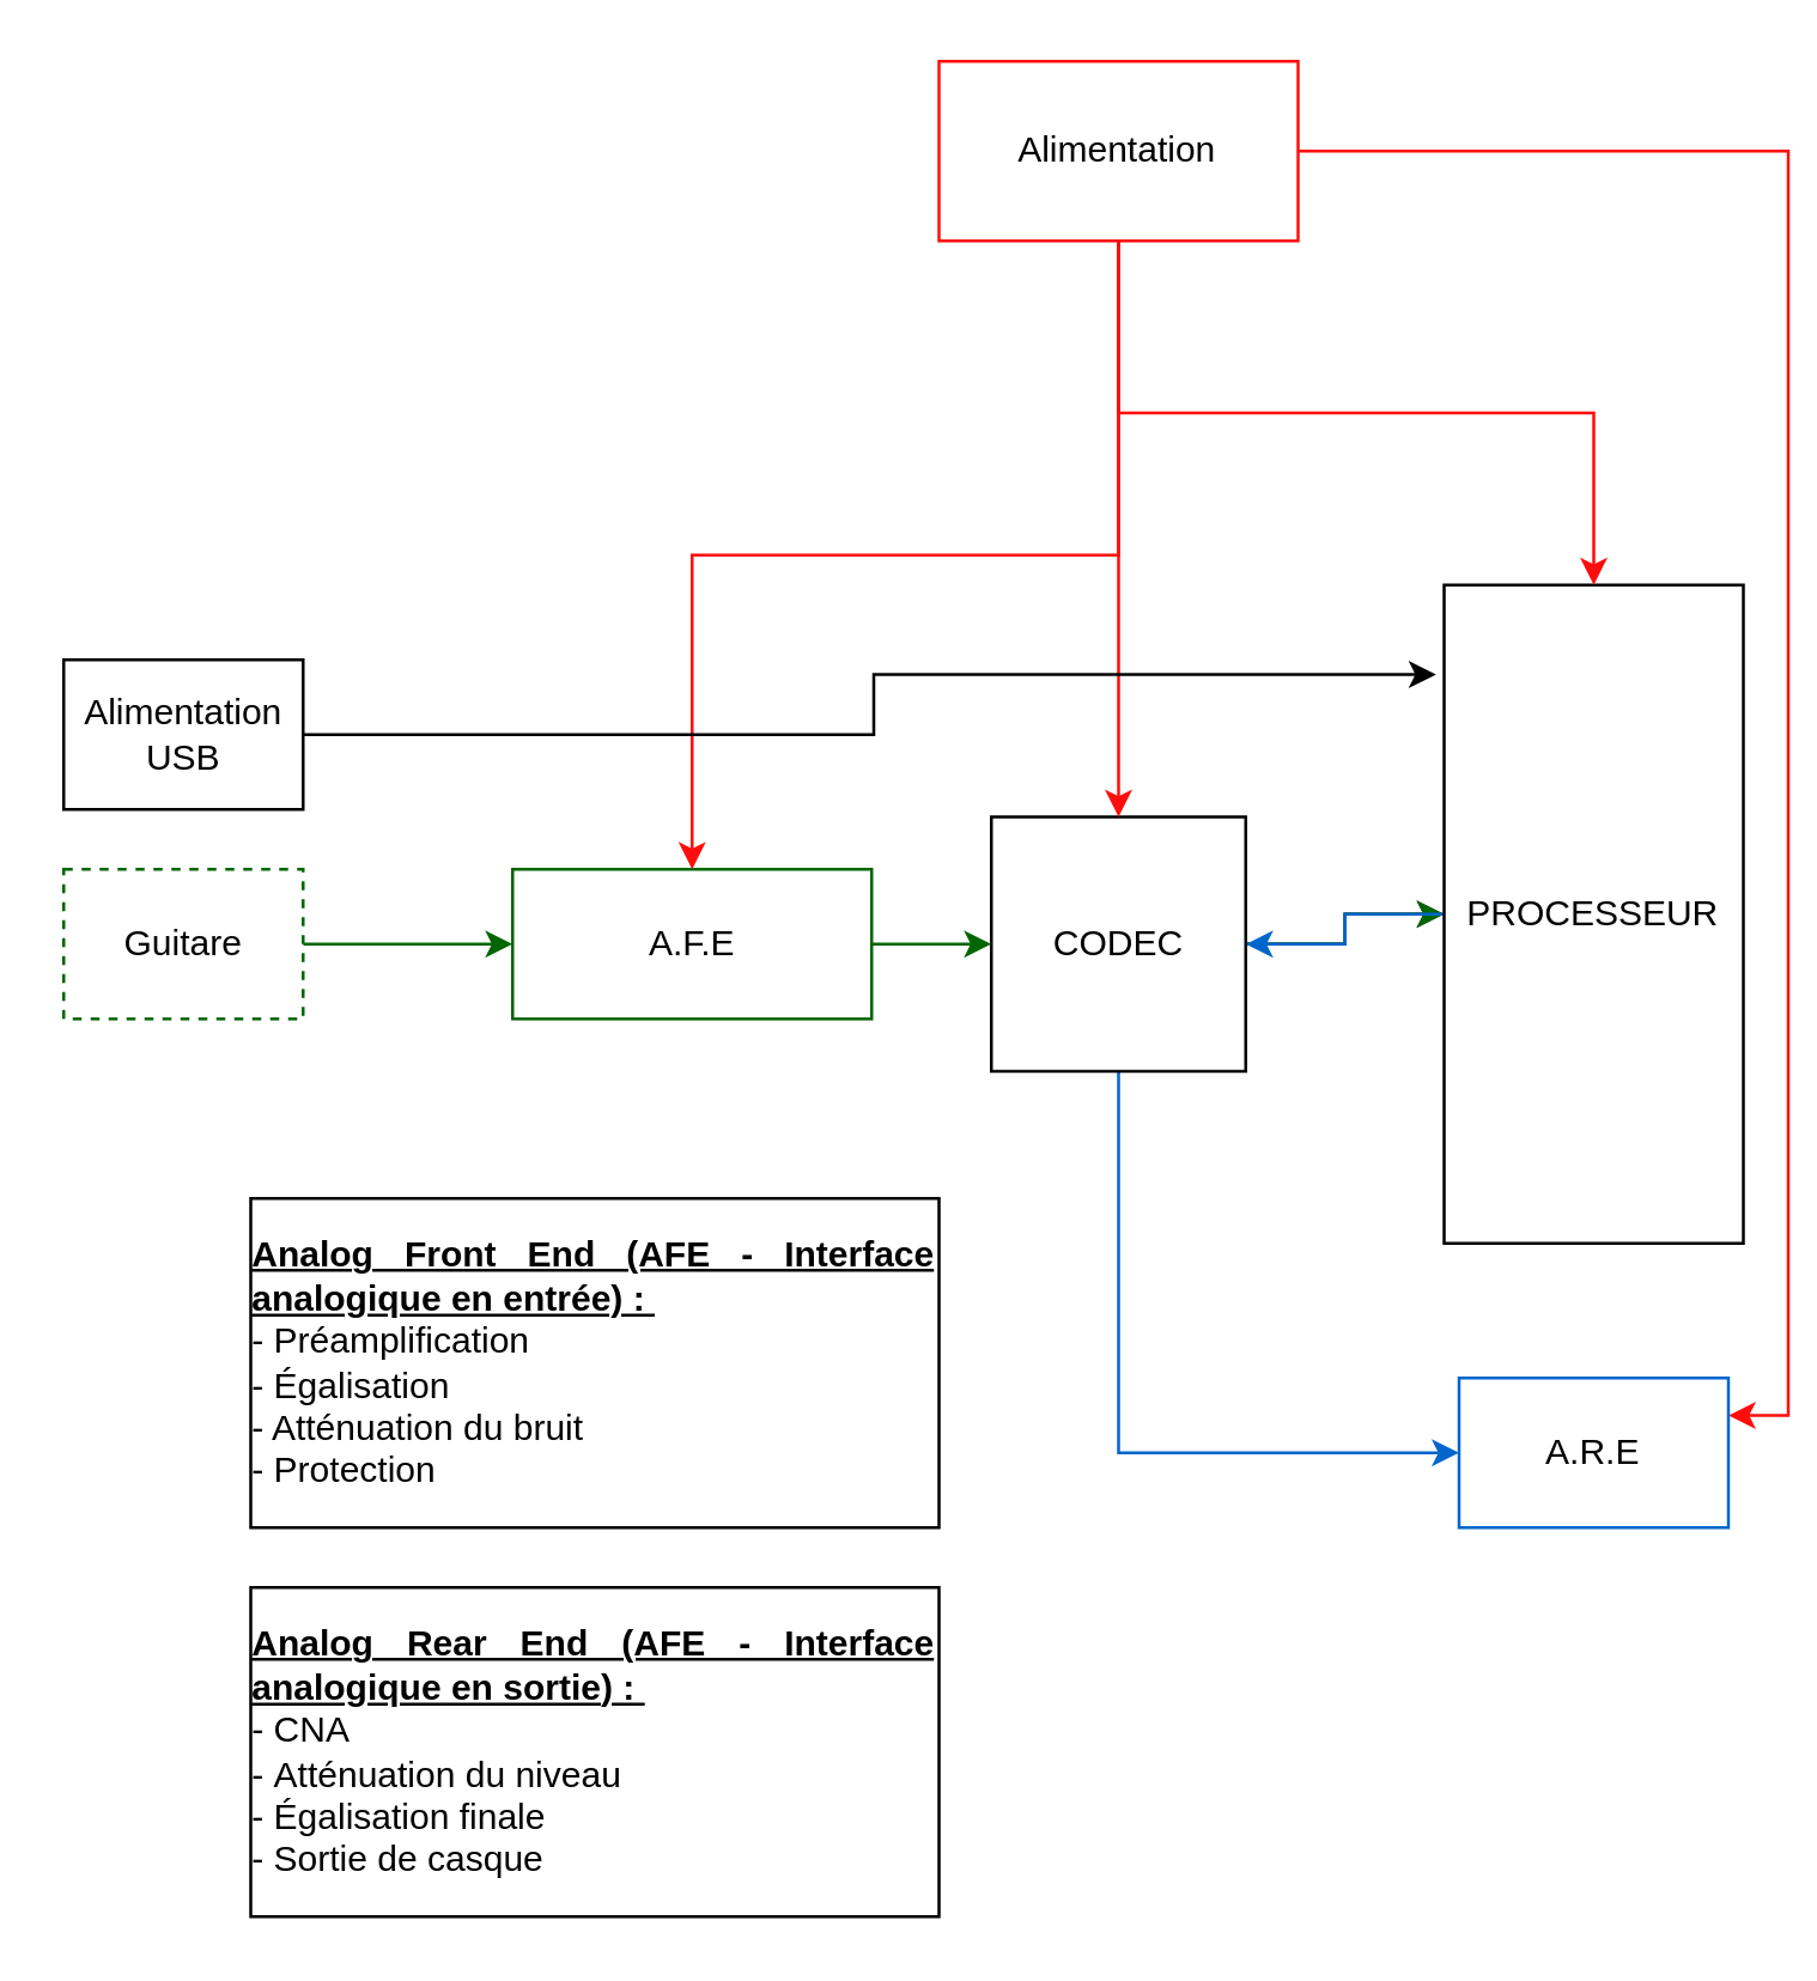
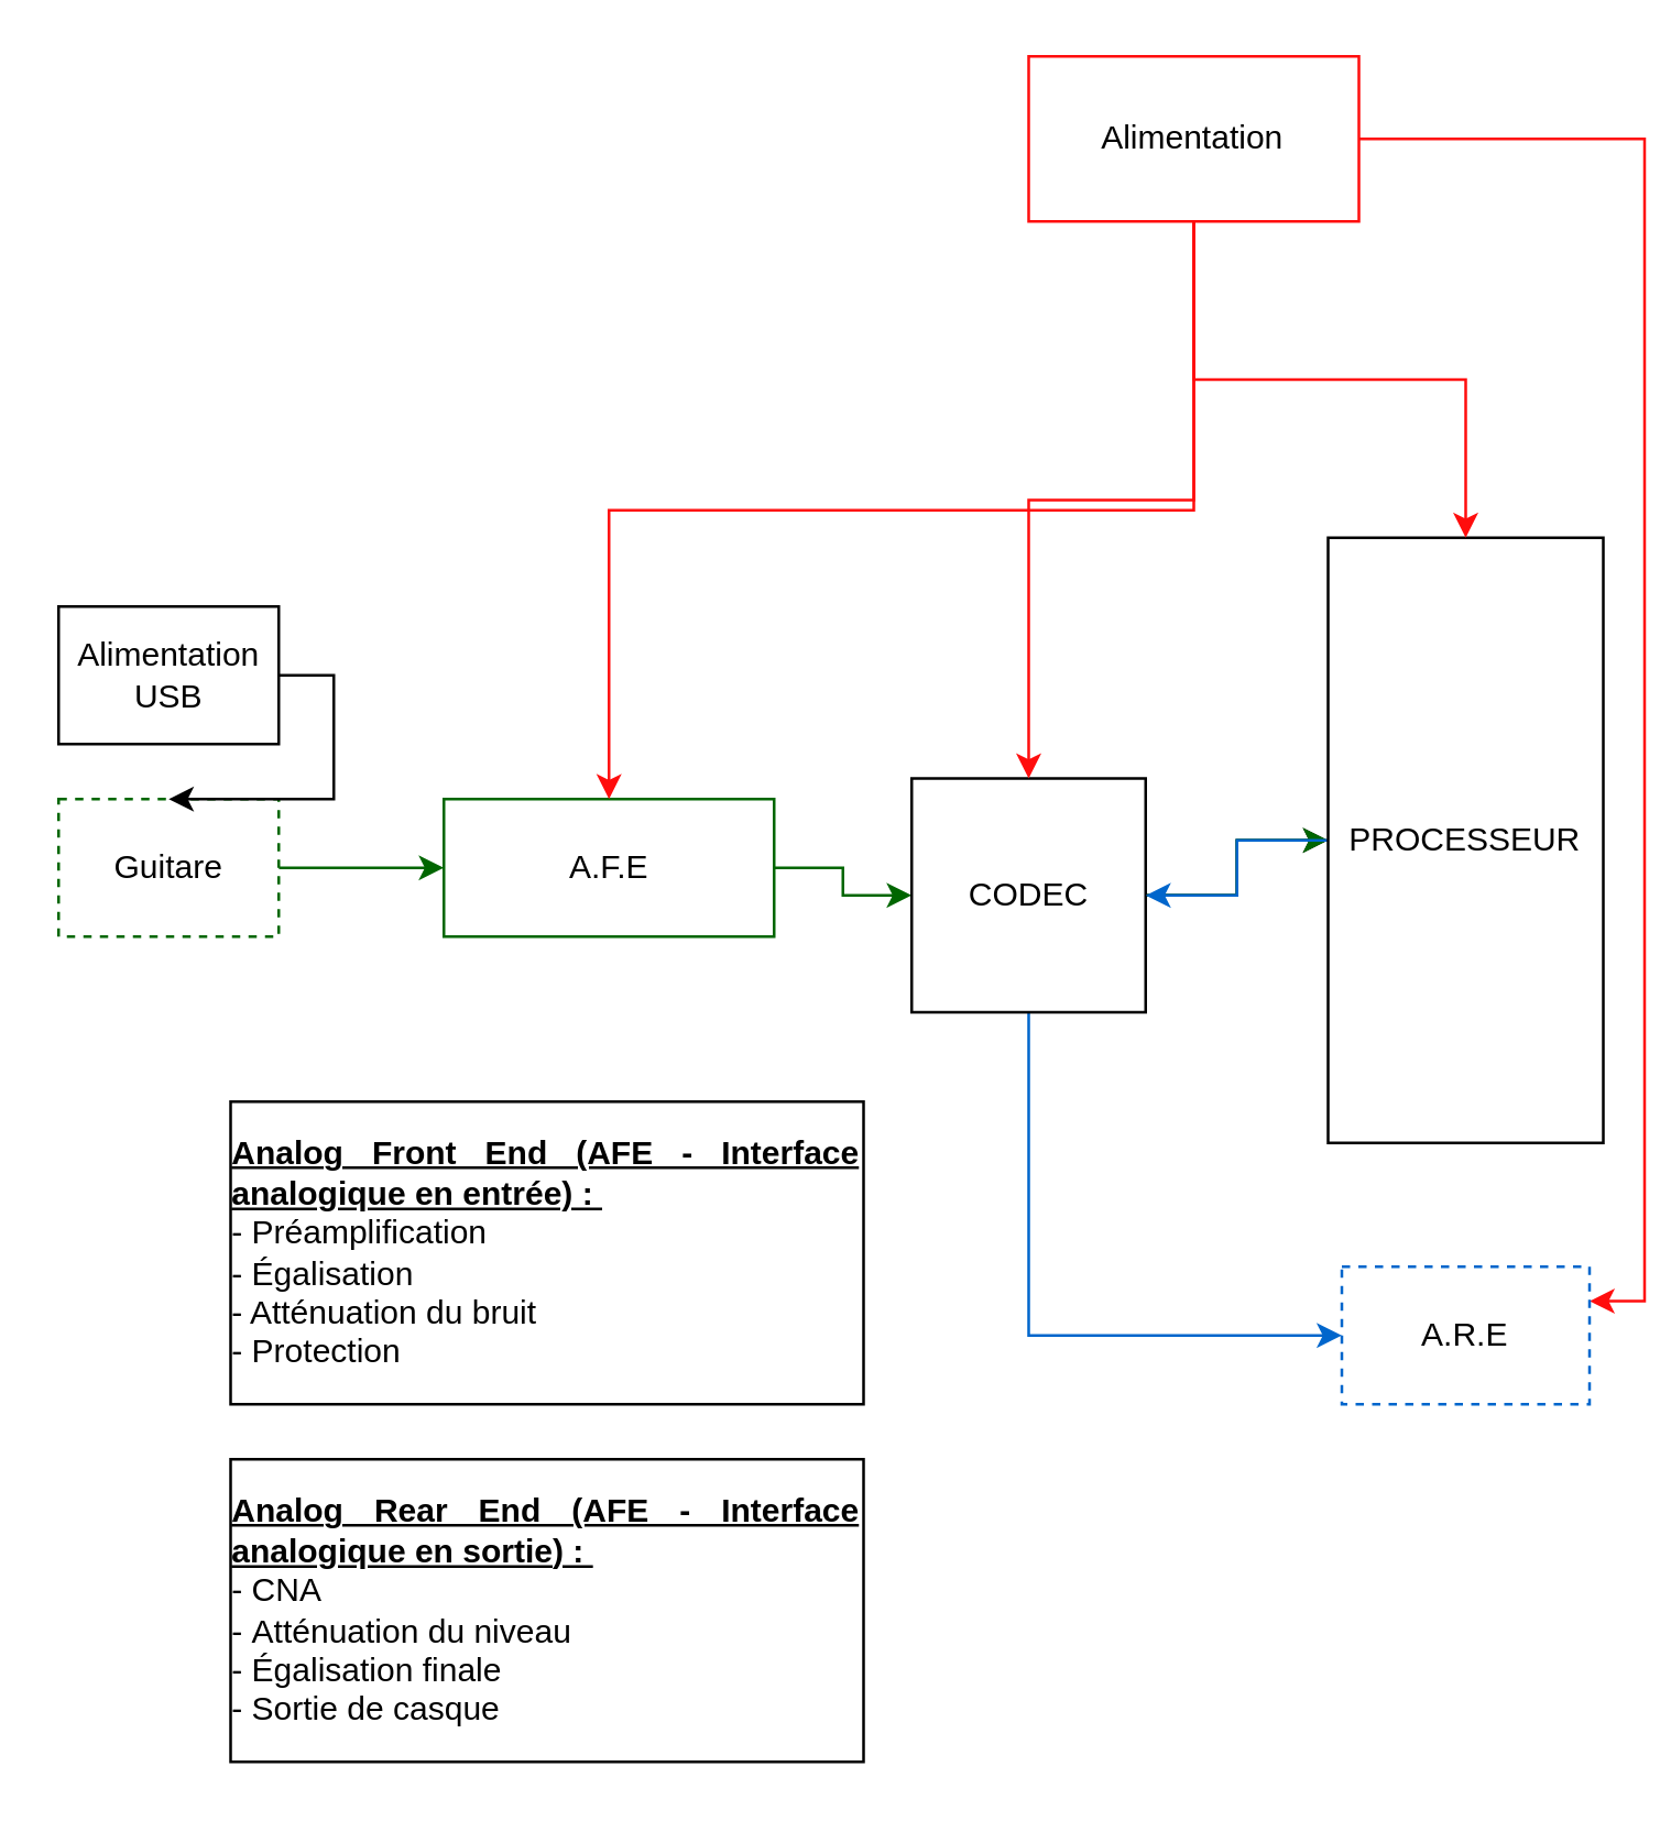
  <mxCell id="0" />
  <mxCell id="1" parent="0" />
  <mxCell id="2" style="edgeStyle=orthogonalEdgeStyle;rounded=0;orthogonalLoop=1;jettySize=auto;html=1;strokeColor=#006600;" parent="1" source="3" target="5" edge="1"><mxGeometry relative="1" as="geometry" /></mxCell>
  <mxCell id="3" value="Guitare" style="rounded=0;whiteSpace=wrap;html=1;strokeColor=#006600;dashed=1;" parent="1" vertex="1"><mxGeometry x="20.7" y="290" width="80" height="50" as="geometry" /></mxCell>
  <mxCell id="4" style="edgeStyle=orthogonalEdgeStyle;rounded=0;orthogonalLoop=1;jettySize=auto;html=1;exitX=1;exitY=0.5;exitDx=0;exitDy=0;strokeColor=#006600;" parent="1" source="5" target="9" edge="1"><mxGeometry relative="1" as="geometry" /></mxCell>
- <mxCell id="5" value="A.F.E" style="rounded=0;whiteSpace=wrap;html=1;strokeColor=#006600;" parent="1" vertex="1"><mxGeometry x="170.7" y="290" width="120" height="50" as="geometry" /></mxCell>
+ <mxCell id="5" value="A.F.E" style="rounded=0;whiteSpace=wrap;html=1;strokeColor=#006600;" parent="1" vertex="1"><mxGeometry x="160.7" y="290" width="120" height="50" as="geometry" /></mxCell>
  <mxCell id="6" style="edgeStyle=orthogonalEdgeStyle;rounded=0;orthogonalLoop=1;jettySize=auto;html=1;exitX=0.5;exitY=1;exitDx=0;exitDy=0;entryX=0;entryY=0.5;entryDx=0;entryDy=0;strokeColor=#0066CC;" parent="1" source="9" target="18" edge="1"><mxGeometry relative="1" as="geometry" /></mxCell>
  <mxCell id="7" style="edgeStyle=orthogonalEdgeStyle;rounded=0;orthogonalLoop=1;jettySize=auto;html=1;exitX=1;exitY=0.5;exitDx=0;exitDy=0;entryX=0;entryY=0.5;entryDx=0;entryDy=0;" parent="1" source="9" target="11" edge="1"><mxGeometry relative="1" as="geometry" /></mxCell>
  <mxCell id="8" value="" style="edgeStyle=orthogonalEdgeStyle;rounded=0;orthogonalLoop=1;jettySize=auto;html=1;strokeColor=#006600;" parent="1" source="9" target="11" edge="1"><mxGeometry relative="1" as="geometry" /></mxCell>
- <mxCell id="9" value="CODEC" style="whiteSpace=wrap;html=1;aspect=fixed;" parent="1" vertex="1"><mxGeometry x="330.7" y="272.5" width="85" height="85" as="geometry" /></mxCell>
+ <mxCell id="9" value="CODEC" style="whiteSpace=wrap;html=1;aspect=fixed;" parent="1" vertex="1"><mxGeometry x="330.7" y="282.5" width="85" height="85" as="geometry" /></mxCell>
  <mxCell id="10" style="edgeStyle=orthogonalEdgeStyle;rounded=0;orthogonalLoop=1;jettySize=auto;html=1;exitX=0;exitY=0.5;exitDx=0;exitDy=0;entryX=1;entryY=0.5;entryDx=0;entryDy=0;strokeColor=#0066CC;" parent="1" source="11" target="9" edge="1"><mxGeometry relative="1" as="geometry" /></mxCell>
  <mxCell id="11" value="PROCESSEUR" style="whiteSpace=wrap;html=1;imageAspect=0;" parent="1" vertex="1"><mxGeometry x="482" y="195" width="100" height="220" as="geometry" /></mxCell>
  <mxCell id="12" style="edgeStyle=orthogonalEdgeStyle;rounded=0;orthogonalLoop=1;jettySize=auto;html=1;exitX=0.5;exitY=1;exitDx=0;exitDy=0;entryX=0.5;entryY=0;entryDx=0;entryDy=0;strokeColor=#FF0D0D;" parent="1" source="16" target="11" edge="1"><mxGeometry relative="1" as="geometry" /></mxCell>
  <mxCell id="13" style="edgeStyle=orthogonalEdgeStyle;rounded=0;orthogonalLoop=1;jettySize=auto;html=1;exitX=0.5;exitY=1;exitDx=0;exitDy=0;entryX=0.5;entryY=0;entryDx=0;entryDy=0;strokeColor=#FF0D0D;" parent="1" source="16" target="9" edge="1"><mxGeometry relative="1" as="geometry" /></mxCell>
  <mxCell id="14" style="edgeStyle=orthogonalEdgeStyle;rounded=0;orthogonalLoop=1;jettySize=auto;html=1;exitX=0.5;exitY=1;exitDx=0;exitDy=0;strokeColor=#FF0D0D;" parent="1" source="16" target="5" edge="1"><mxGeometry relative="1" as="geometry" /></mxCell>
  <mxCell id="15" style="edgeStyle=orthogonalEdgeStyle;rounded=0;orthogonalLoop=1;jettySize=auto;html=1;exitX=1;exitY=0.5;exitDx=0;exitDy=0;entryX=1;entryY=0.25;entryDx=0;entryDy=0;strokeColor=#FF0D0D;" edge="1" parent="1" source="16" target="18"><mxGeometry relative="1" as="geometry" /></mxCell>
- <mxCell id="16" value="Alimentation" style="rounded=0;whiteSpace=wrap;html=1;strokeColor=#FF0D0D;" parent="1" vertex="1"><mxGeometry x="313.2" y="20" width="120" height="60" as="geometry" /></mxCell>
+ <mxCell id="16" value="Alimentation" style="rounded=0;whiteSpace=wrap;html=1;strokeColor=#FF0D0D;" parent="1" vertex="1"><mxGeometry x="373.2" y="20" width="120" height="60" as="geometry" /></mxCell>
  <mxCell id="17" value="Alimentation USB" style="rounded=0;whiteSpace=wrap;html=1;" parent="1" vertex="1"><mxGeometry x="20.7" y="220" width="80" height="50" as="geometry" /></mxCell>
- <mxCell id="18" value="A.R.E" style="rounded=0;whiteSpace=wrap;html=1;fillColor=#FFFFFF;strokeColor=#0066CC;" parent="1" vertex="1"><mxGeometry x="487" y="460" width="90" height="50" as="geometry" /></mxCell>
- <mxCell id="19" style="edgeStyle=orthogonalEdgeStyle;rounded=0;orthogonalLoop=1;jettySize=auto;html=1;exitX=1;exitY=0.5;exitDx=0;exitDy=0;entryX=-0.027;entryY=0.136;entryDx=0;entryDy=0;entryPerimeter=0;" parent="1" source="17" target="11" edge="1"><mxGeometry relative="1" as="geometry" /></mxCell>
+ <mxCell id="18" value="A.R.E" style="rounded=0;whiteSpace=wrap;html=1;fillColor=#FFFFFF;strokeColor=#0066CC;dashed=1;" parent="1" vertex="1"><mxGeometry x="487" y="460" width="90" height="50" as="geometry" /></mxCell>
+ <mxCell id="19" style="edgeStyle=orthogonalEdgeStyle;rounded=0;orthogonalLoop=1;jettySize=auto;html=1;exitX=1;exitY=0.5;exitDx=0;exitDy=0;" parent="1" source="17" target="3" edge="1"><mxGeometry relative="1" as="geometry" /></mxCell>
  <mxCell id="20" value="&lt;div style=&quot;text-align: justify;&quot;&gt;&lt;span style=&quot;background-color: initial;&quot;&gt;&lt;b&gt;&lt;u&gt;Analog Front End (AFE - Interface analogique en entrée) :&amp;nbsp;&lt;/u&gt;&lt;/b&gt;&lt;/span&gt;&lt;/div&gt;&lt;div style=&quot;text-align: justify;&quot;&gt;&lt;span style=&quot;background-color: initial;&quot;&gt;-&amp;nbsp;Préamplification&lt;/span&gt;&lt;/div&gt;&lt;div style=&quot;text-align: justify;&quot;&gt;&lt;span style=&quot;background-color: initial;&quot;&gt;-&amp;nbsp;&lt;/span&gt;&lt;span style=&quot;background-color: initial;&quot;&gt;Égalisation&lt;/span&gt;&lt;/div&gt;&lt;div style=&quot;text-align: justify;&quot;&gt;- Atténuation du bruit&lt;span style=&quot;background-color: initial;&quot;&gt;&lt;br&gt;&lt;/span&gt;&lt;/div&gt;&lt;div style=&quot;text-align: justify;&quot;&gt;-&amp;nbsp;&lt;span style=&quot;background-color: initial; text-align: left;&quot;&gt;Protection&lt;/span&gt;&lt;/div&gt;" style="text;html=1;strokeColor=default;fillColor=none;align=center;verticalAlign=middle;whiteSpace=wrap;rounded=0;" parent="1" vertex="1"><mxGeometry x="83.2" y="400" width="230" height="110" as="geometry" /></mxCell>
  <mxCell id="21" value="&lt;div style=&quot;text-align: justify;&quot;&gt;&lt;b&gt;&lt;u&gt;Analog Rear End (AFE - Interface analogique en sortie&lt;/u&gt;&lt;/b&gt;&lt;span style=&quot;background-color: initial;&quot;&gt;&lt;b&gt;&lt;u&gt;) :&amp;nbsp;&lt;/u&gt;&lt;/b&gt;&lt;/span&gt;&lt;/div&gt;&lt;div style=&quot;text-align: justify;&quot;&gt;&lt;span style=&quot;background-color: initial;&quot;&gt;-&amp;nbsp;CNA&lt;/span&gt;&lt;/div&gt;&lt;div style=&quot;text-align: justify;&quot;&gt;&lt;span style=&quot;background-color: initial;&quot;&gt;-&amp;nbsp;&lt;/span&gt;&lt;span style=&quot;background-color: initial; text-align: left;&quot;&gt;Atténuation du niveau&lt;/span&gt;&lt;/div&gt;&lt;div style=&quot;text-align: justify;&quot;&gt;-&amp;nbsp;&lt;span style=&quot;background-color: initial; text-align: left;&quot;&gt;Égalisation finale&lt;/span&gt;&lt;/div&gt;&lt;div style=&quot;text-align: justify;&quot;&gt;- S&lt;span style=&quot;background-color: initial; text-align: left;&quot;&gt;ortie de casque&lt;/span&gt;&lt;/div&gt;" style="text;html=1;strokeColor=default;fillColor=none;align=center;verticalAlign=middle;whiteSpace=wrap;rounded=0;" parent="1" vertex="1"><mxGeometry x="83.2" y="530" width="230" height="110" as="geometry" /></mxCell>
